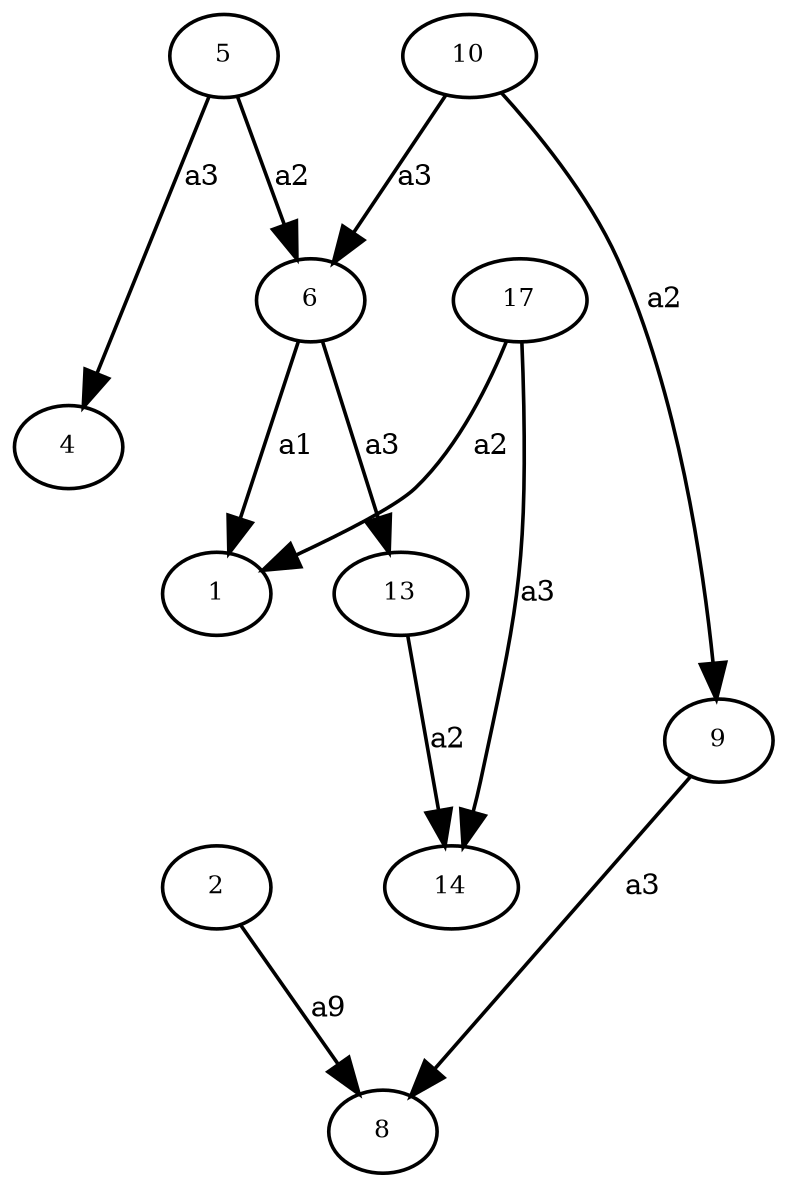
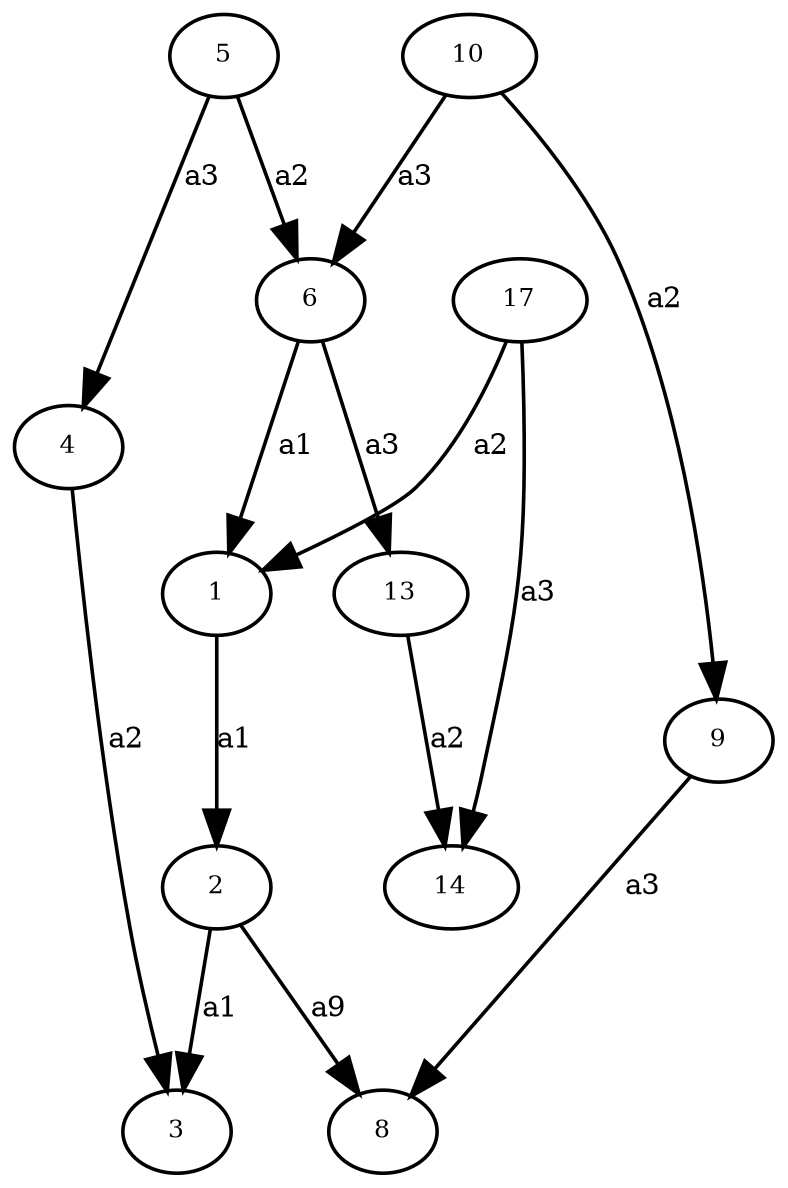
  digraph {
    node [fontsize=7]
    edge [fontsize=8]
    n1 [height=.01 label=1 width=.01]
    n2 [height=.01 label=2 width=.01]
+   n3 [height=.01 label=3 width=.01]
    n4 [height=.01 label=8 width=.01]
    n5 [height=.01 label=4 width=.01]
    n6 [height=.01 label=5 width=.01]
    n7 [height=.01 label=6 width=.01]
    n8 [height=.01 label=13 width=.01]
    n9 [height=.01 label=14 width=.01]
    n10 [height=.01 label=9 width=.01]
    n11 [height=.01 label=10 width=.01]
    n12 [height=.01 label=17 width=.01]
+   n1 -> n2 [label=a1]
+   n2 -> n3 [label=a1]
    n2 -> n4 [label=a9]
+   n5 -> n3 [label=a2]
    n6 -> n5 [label=a3]
    n6 -> n7 [label=a2]
    n7 -> n1 [label=a1]
    n7 -> n8 [label=a3]
    n8 -> n9 [label=a2]
    n10 -> n4 [label=a3]
    n11 -> n7 [label=a3]
    n11 -> n10 [label=a2]
    n12 -> n1 [label=a2]
    n12 -> n9 [label=a3]
  }
